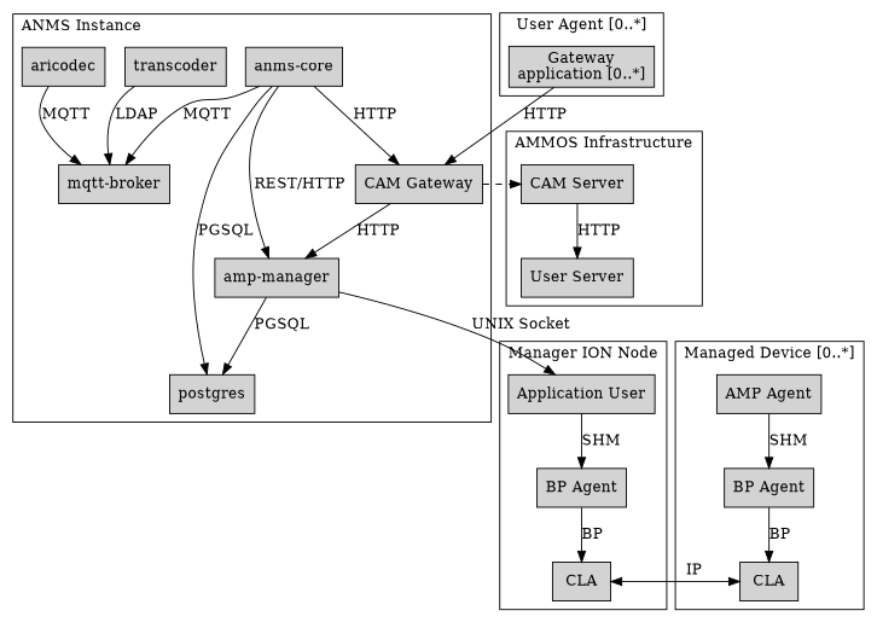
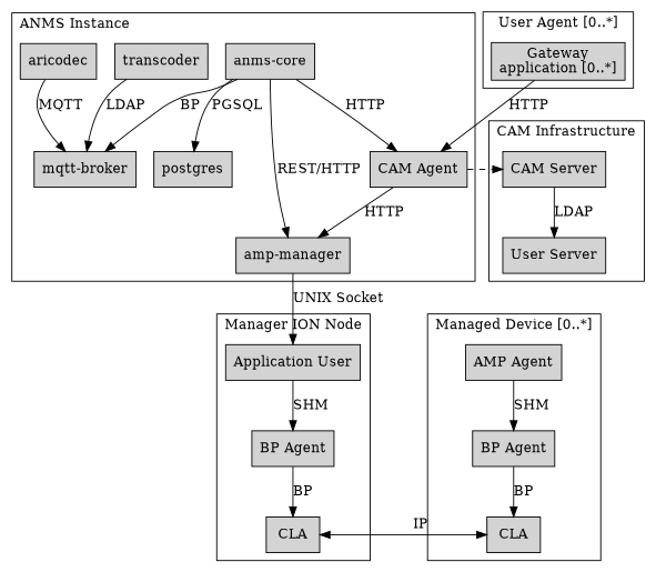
  digraph {
    newrank=true
    node [shape=box style=filled]
-   n1 [group=main label="CAM Gateway"]
+   n1 [group=main label="CAM Agent"]
    n2 [label="CAM Server"]
    n3 [label="Application User"]
    n4 [label="AMP Agent"]
    n5 [group=main label="anms-core"]
    n6 [group=main label="amp-manager"]
    n7 [label="mqtt-broker"]
    postgres
    n9 [label=transcoder]
    n10 [label=aricodec]
    n11 [label="User Server"]
    n12 [label="Gateway\napplication [0..*]"]
    n13 [label="BP Agent"]
    n14 [label=CLA]
    n15 [label="BP Agent"]
    n16 [label=CLA]
    subgraph sub_1 {
      rank=same
      n1
      n2
    }
    subgraph sub_2 {
      rank=same
      n3
      n4
    }
    subgraph cluster_3 {
      label="ANMS Instance"
      labeljust=l
      n1
      n5
      n6
      n7
      postgres
      n9
      n10
    }
    subgraph cluster_4 {
-     label="AMMOS Infrastructure"
+     label="CAM Infrastructure"
      n2
      n11
    }
    subgraph cluster_5 {
      label="User Agent [0..*]"
      n12
    }
    subgraph cluster_6 {
      label="Manager ION Node"
      n3
      n13
      n14
    }
    subgraph cluster_7 {
      label="Managed Device [0..*]"
      n4
      n15
      n16
    }
    n1 -> n2 [style=dashed]
    n1 -> n6 [label=HTTP]
-   n2 -> n11 [label=HTTP]
+   n2 -> n11 [label=LDAP]
    n3 -> n13 [label=SHM]
    n4 -> n15 [label=SHM]
    n5 -> n1 [label=HTTP]
    n5 -> n6 [label="REST/HTTP"]
-   n5 -> n7 [label=MQTT]
+   n5 -> n7 [label=BP]
    n5 -> postgres [label=PGSQL]
    n6 -> n3 [label="UNIX Socket"]
-   n6 -> postgres [label=PGSQL]
    n9 -> n7 [label=LDAP]
    n10 -> n7 [label=MQTT]
    n12 -> n1 [label=HTTP]
    n13 -> n14 [label=BP]
    n14 -> n16 [constraint=false dir=both label="        IP"]
    n15 -> n16 [label=BP]
  }
